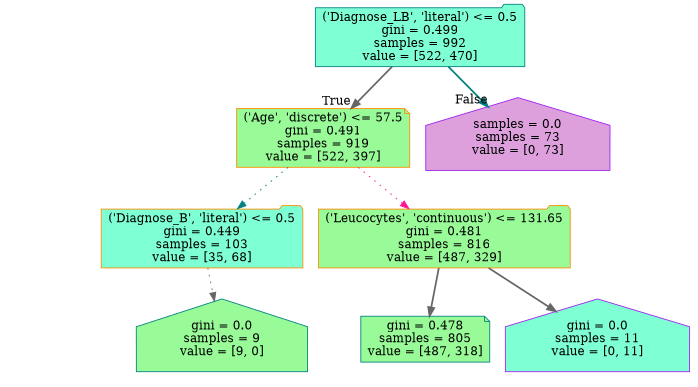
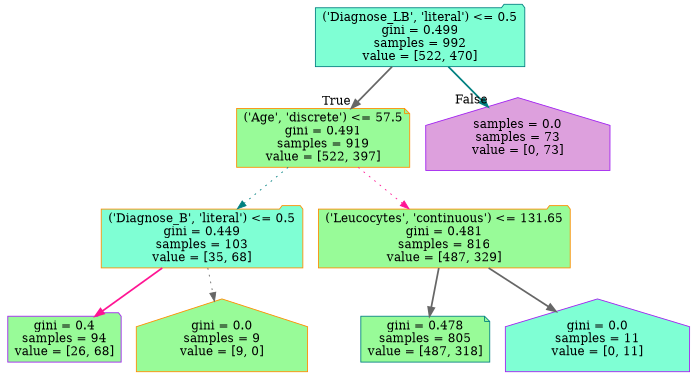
  digraph {
    node [color=darkorange fillcolor=palegreen shape=folder style=filled]
    edge [color=gray40 style=bold]
    n1 [color=teal fillcolor=aquamarine label="('Diagnose_LB', 'literal') <= 0.5\ngini = 0.499\nsamples = 992\nvalue = [522, 470]"]
    n2 [label="('Age', 'discrete') <= 57.5\ngini = 0.491\nsamples = 919\nvalue = [522, 397]" shape=note]
    n3 [color=purple fillcolor=plum label="samples = 0.0\nsamples = 73\nvalue = [0, 73]" shape=house]
    n4 [fillcolor=aquamarine label="('Diagnose_B', 'literal') <= 0.5\ngini = 0.449\nsamples = 103\nvalue = [35, 68]"]
    n5 [label="('Leucocytes', 'continuous') <= 131.65\ngini = 0.481\nsamples = 816\nvalue = [487, 329]"]
-   n7 [color=teal label="gini = 0.0\nsamples = 9\nvalue = [9, 0]" shape=house]
+   n6 [color=purple label="gini = 0.4\nsamples = 94\nvalue = [26, 68]"]
+   n7 [label="gini = 0.0\nsamples = 9\nvalue = [9, 0]" shape=house]
    n8 [color=teal label="gini = 0.478\nsamples = 805\nvalue = [487, 318]" shape=note]
    n9 [color=purple fillcolor=aquamarine label="gini = 0.0\nsamples = 11\nvalue = [0, 11]" shape=house]
    n1 -> n2 [headlabel=True labelangle=45 labeldistance=2.5]
    n1 -> n3 [color=teal headlabel=False labelangle=-45 labeldistance=2.5]
    n2 -> n4 [color=teal style=dotted]
    n2 -> n5 [color=deeppink style=dotted]
+   n4 -> n6 [color=deeppink]
    n4 -> n7 [style=dotted]
    n5 -> n8
    n5 -> n9
  }
